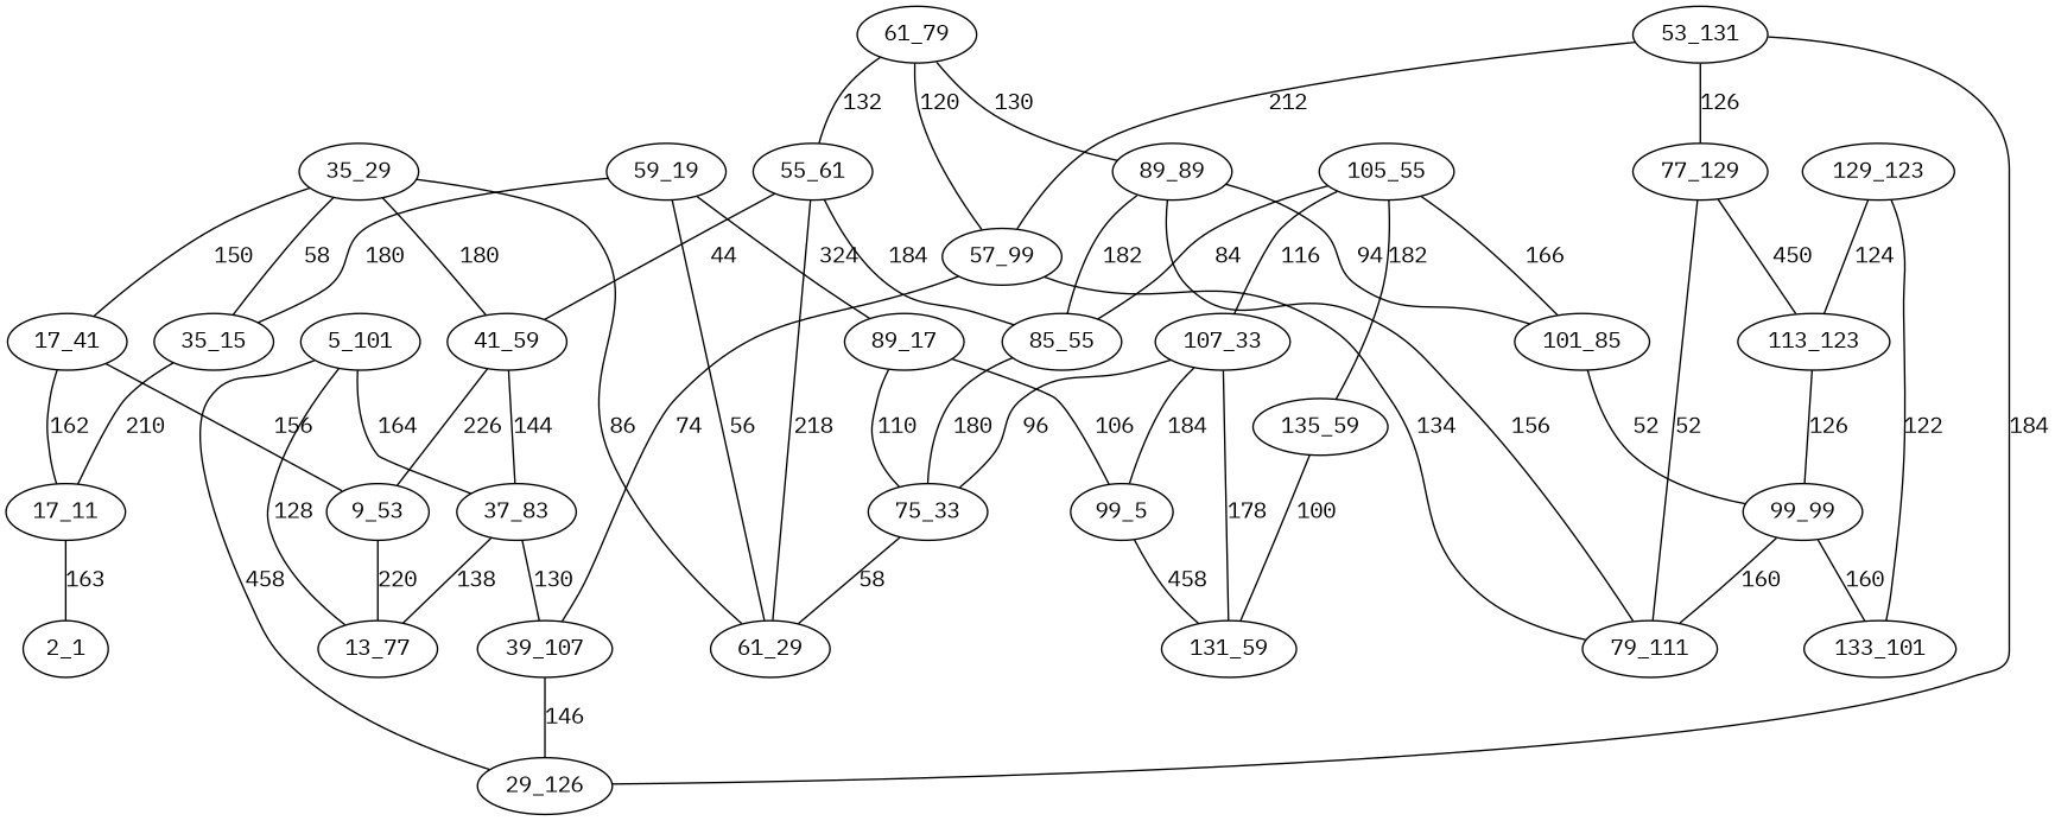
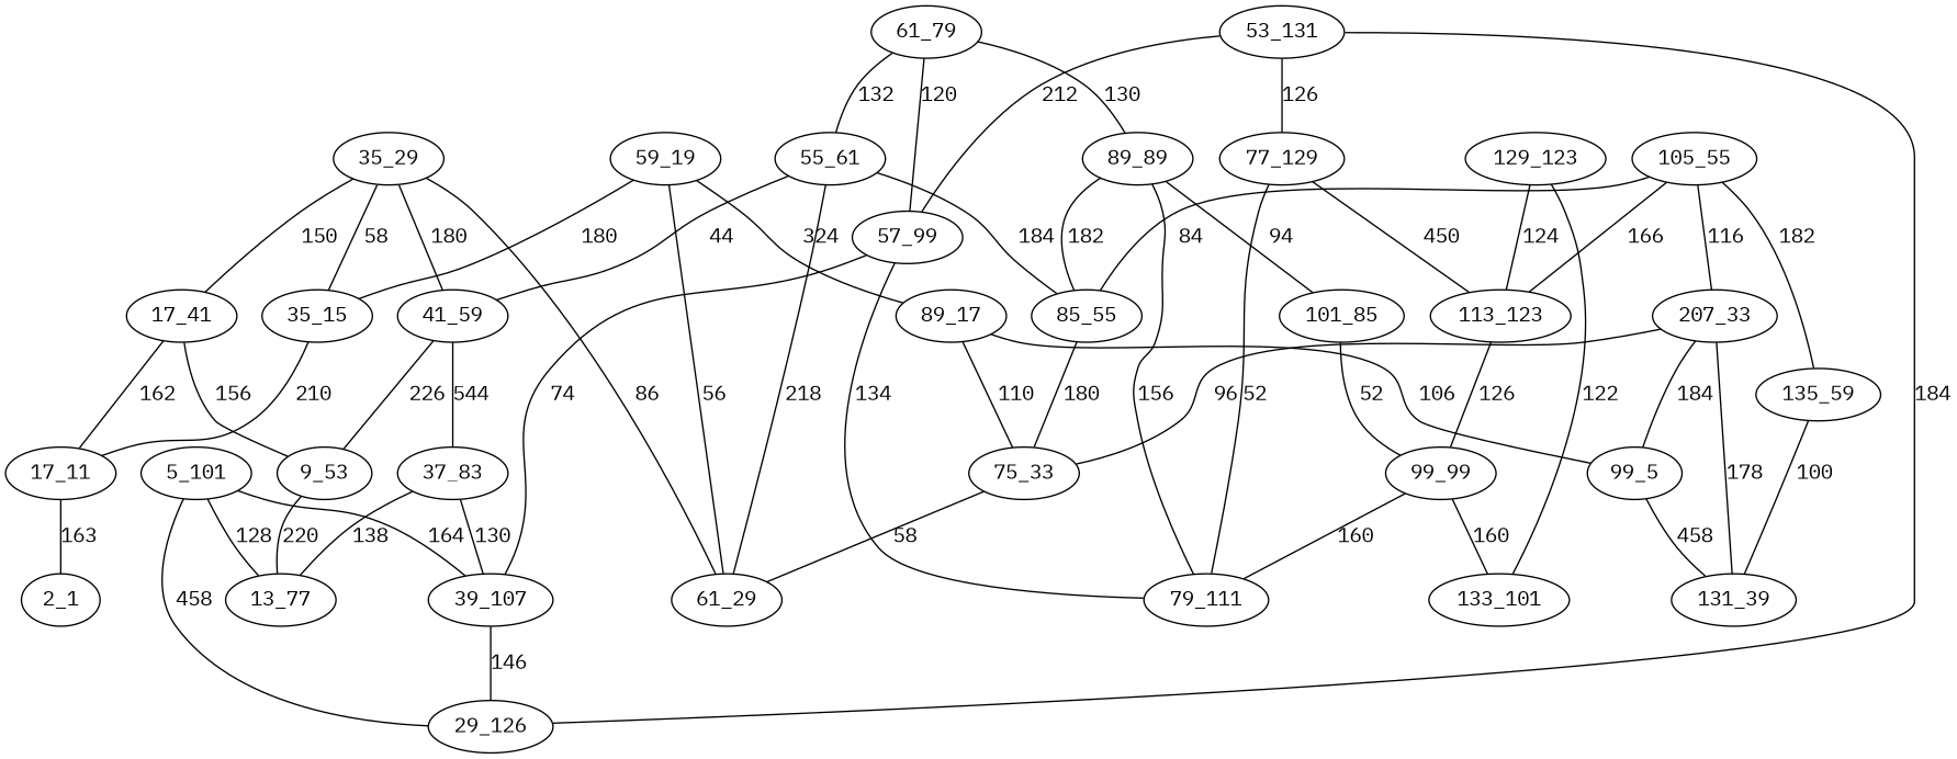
  graph {
    fontname="IBM Plex Mono"
    node [fontname="IBM Plex Mono"]
    edge [fontname="IBM Plex Mono"]
    "59_19"
    "35_15"
    "89_17"
    "61_29"
    "17_11"
    "99_5"
    "75_33"
    n8 [label="2_1"]
-   "131_39" [label="131_59"]
+   "131_39"
    "5_101"
    "13_77"
    "39_107"
    n13 [label="29_126"]
    "105_55"
    "85_55"
    "135_59"
    "101_85"
-   "107_33"
+   "107_33" [label="207_33"]
    "99_99"
    "79_111"
    "133_101"
    "53_131"
    "77_129"
    "57_99"
    "113_123"
    "129_123"
    "61_79"
    "89_89"
    "55_61"
    "37_83"
    "41_59"
    "9_53"
    "35_29"
    "17_41"
    "59_19" -- "35_15" [label=180]
    "59_19" -- "89_17" [label=324]
    "59_19" -- "61_29" [label=56]
    "35_15" -- "17_11" [label=210]
    "89_17" -- "99_5" [label=106]
    "89_17" -- "75_33" [label=110]
    "17_11" -- n8 [label=163]
    "99_5" -- "131_39" [label=458]
    "75_33" -- "61_29" [label=58]
    "5_101" -- "13_77" [label=128]
-   "5_101" -- "37_83" [label=164]
+   "5_101" -- "39_107" [label=164]
    "5_101" -- n13 [label=458]
    "39_107" -- n13 [label=146]
    "105_55" -- "85_55" [label=84]
    "105_55" -- "135_59" [label=182]
-   "105_55" -- "101_85" [label=166]
+   "105_55" -- "113_123" [label=166]
    "105_55" -- "107_33" [label=116]
    "85_55" -- "75_33" [label=180]
    "135_59" -- "131_39" [label=100]
    "101_85" -- "99_99" [label=52]
    "107_33" -- "99_5" [label=184]
    "107_33" -- "75_33" [label=96]
    "107_33" -- "131_39" [label=178]
    "99_99" -- "79_111" [label=160]
    "99_99" -- "133_101" [label=160]
    "53_131" -- n13 [label=184]
    "53_131" -- "77_129" [label=126]
    "53_131" -- "57_99" [label=212]
    "77_129" -- "79_111" [label=52]
    "77_129" -- "113_123" [label=450]
    "57_99" -- "39_107" [label=74]
    "57_99" -- "79_111" [label=134]
    "113_123" -- "99_99" [label=126]
    "129_123" -- "133_101" [label=122]
    "129_123" -- "113_123" [label=124]
    "61_79" -- "57_99" [label=120]
    "61_79" -- "89_89" [label=130]
    "61_79" -- "55_61" [label=132]
    "89_89" -- "85_55" [label=182]
    "89_89" -- "101_85" [label=94]
    "89_89" -- "79_111" [label=156]
    "55_61" -- "61_29" [label=218]
    "55_61" -- "85_55" [label=184]
    "55_61" -- "41_59" [label=44]
    "37_83" -- "13_77" [label=138]
    "37_83" -- "39_107" [label=130]
-   "41_59" -- "37_83" [label=144]
+   "41_59" -- "37_83" [label=544]
    "41_59" -- "9_53" [label=226]
    "9_53" -- "13_77" [label=220]
    "35_29" -- "35_15" [label=58]
    "35_29" -- "61_29" [label=86]
    "35_29" -- "41_59" [label=180]
    "35_29" -- "17_41" [label=150]
    "17_41" -- "17_11" [label=162]
    "17_41" -- "9_53" [label=156]
  }
